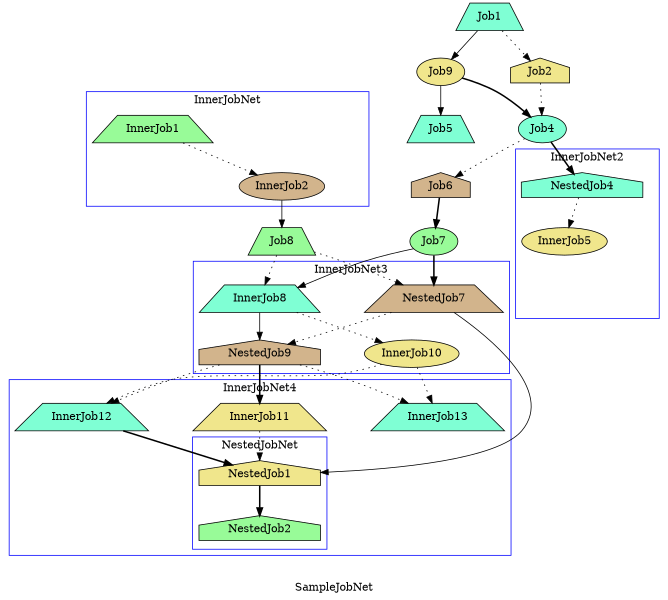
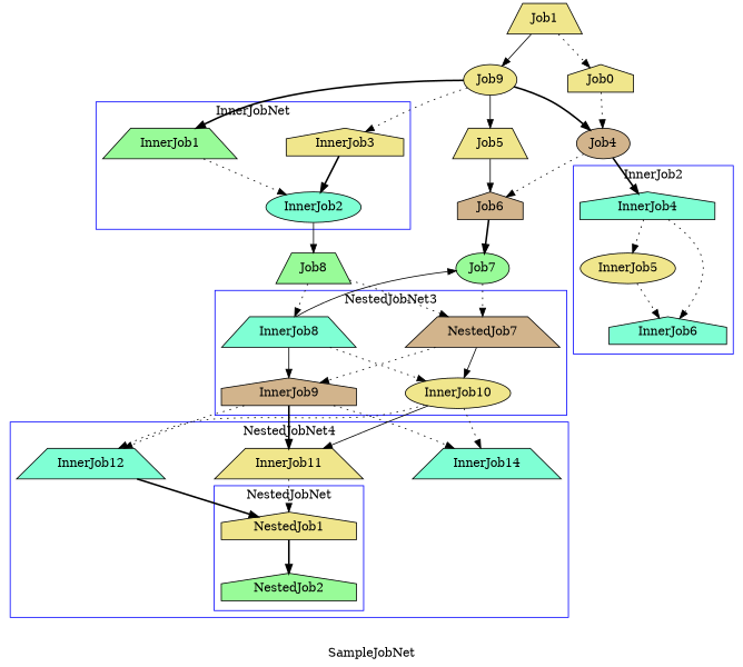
  digraph {
    concentrate=true
    label=SampleJobNet
    nodesep=0.8
    rankdir=TB
    node [fillcolor=khaki shape=trapezium style=filled]
    edge [style=dotted]
-   InnerJob2 [fillcolor=tan shape=ellipse]
+   InnerJob3 [shape=house]
+   InnerJob2 [fillcolor=aquamarine shape=ellipse]
    InnerJob1 [fillcolor=palegreen]
-   InnerJob4 [fillcolor=aquamarine shape=house label=NestedJob4]
+   InnerJob4 [fillcolor=aquamarine shape=house]
    InnerJob5 [shape=ellipse]
+   InnerJob6 [fillcolor=aquamarine shape=house]
    n7 [fillcolor=tan label=NestedJob7]
-   InnerJob9 [fillcolor=tan shape=house label=NestedJob9]
+   InnerJob9 [fillcolor=tan shape=house]
    InnerJob10 [shape=ellipse]
    InnerJob8 [fillcolor=aquamarine]
    NestedJob1 [shape=house]
    NestedJob2 [fillcolor=palegreen shape=house]
    InnerJob11
    InnerJob12 [fillcolor=aquamarine]
-   InnerJob13 [fillcolor=aquamarine]
+   InnerJob13 [fillcolor=aquamarine label=InnerJob14]
    Job8 [fillcolor=palegreen]
-   Job2 [shape=house]
-   Job1 [fillcolor=aquamarine]
+   Job2 [shape=house label=Job0]
+   Job1
    n19 [label=Job9 shape=ellipse]
-   Job4 [fillcolor=aquamarine shape=ellipse]
-   Job5 [fillcolor=aquamarine]
+   Job4 [fillcolor=tan shape=ellipse]
+   Job5
    Job6 [fillcolor=tan shape=house]
    Job7 [fillcolor=palegreen shape=ellipse]
    subgraph cluster_1 {
      color=blue
      label=InnerJobNet
+     InnerJob3
      InnerJob2
      InnerJob1
    }
    subgraph cluster_2 {
      color=blue
-     label=InnerJobNet2
+     label=InnerJob2
      InnerJob4
      InnerJob5
+     InnerJob6
    }
    subgraph cluster_3 {
      color=blue
-     label=InnerJobNet3
+     label=NestedJobNet3
      n7
      InnerJob9
      InnerJob10
      InnerJob8
    }
    subgraph cluster_4 {
      color=blue
-     label=InnerJobNet4
+     label=NestedJobNet4
      InnerJob11
      InnerJob12
      InnerJob13
      subgraph cluster_5 {
        color=blue
        label=NestedJobNet
        NestedJob1
        NestedJob2
      }
    }
+   InnerJob3 -> InnerJob2 [style=bold]
    InnerJob2 -> Job8 [style=solid]
    InnerJob1 -> InnerJob2
    InnerJob4 -> InnerJob5
+   InnerJob4 -> InnerJob6
+   InnerJob5 -> InnerJob6
    n7 -> InnerJob9
-   n7 -> NestedJob1 [style=solid]
+   n7 -> InnerJob10 [style=solid]
    InnerJob9 -> InnerJob11 [style=bold]
    InnerJob9 -> InnerJob12
    InnerJob9 -> InnerJob13
+   InnerJob10 -> InnerJob11 [style=solid]
    InnerJob10 -> InnerJob12
    InnerJob10 -> InnerJob13
    InnerJob8 -> InnerJob9 [style=solid]
    InnerJob8 -> InnerJob10
    NestedJob1 -> NestedJob2 [style=bold]
    InnerJob11 -> NestedJob1
    InnerJob12 -> NestedJob1 [style=bold]
    Job8 -> n7
    Job8 -> InnerJob8
    Job2 -> Job4
    Job1 -> Job2
    Job1 -> n19 [style=solid]
+   n19 -> InnerJob3
+   n19 -> InnerJob1 [style=bold]
    n19 -> Job4 [style=bold]
    n19 -> Job5 [style=solid]
    Job4 -> InnerJob4 [style=bold]
    Job4 -> Job6
+   Job5 -> Job6 [style=solid]
    Job6 -> Job7 [style=bold]
-   Job7 -> n7 [style=bold]
-   Job7 -> InnerJob8 [style=solid]
+   Job7 -> n7
+   InnerJob8 -> Job7 [style=solid]
  }
